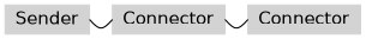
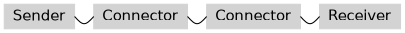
  graph {
    newrank=true
    node [color=lightgrey fontname=helvetica shape=box style=filled]
    edge [headport=w tailport=e]
    n1 [height=.1 label=Sender]
+   n2 [height=.1 label=Receiver]
    n3 [height=.1 label=Connector]
    n4 [height=.1 label=Connector]
    subgraph sub_1 {
      rank=same
      n1
+     n2
      n3
      n4
    }
    n1 -- n3
    n3 -- n4
+   n4 -- n2
  }
